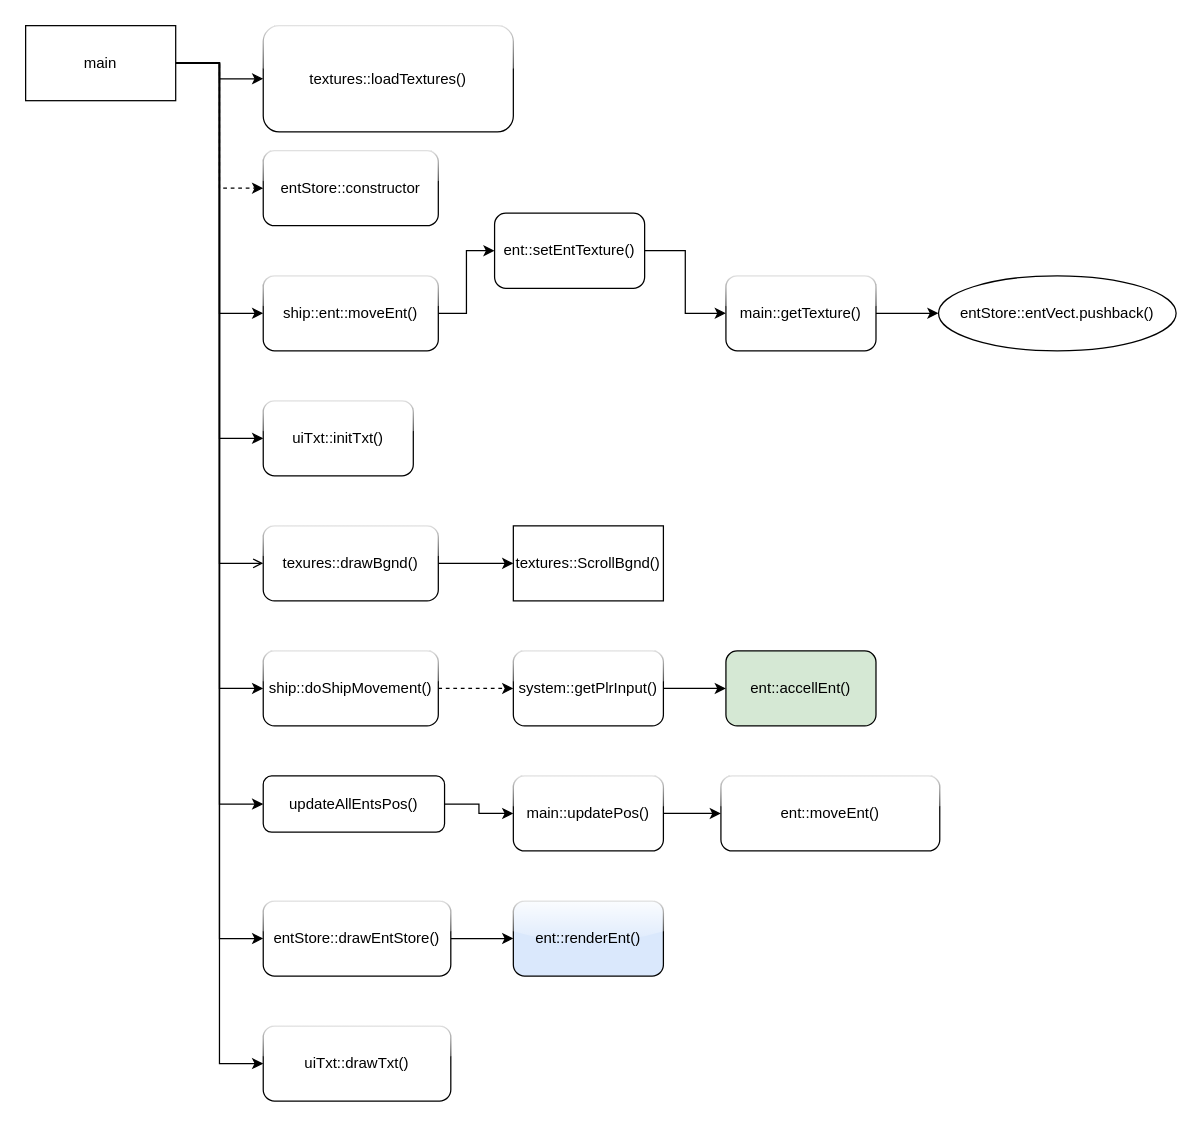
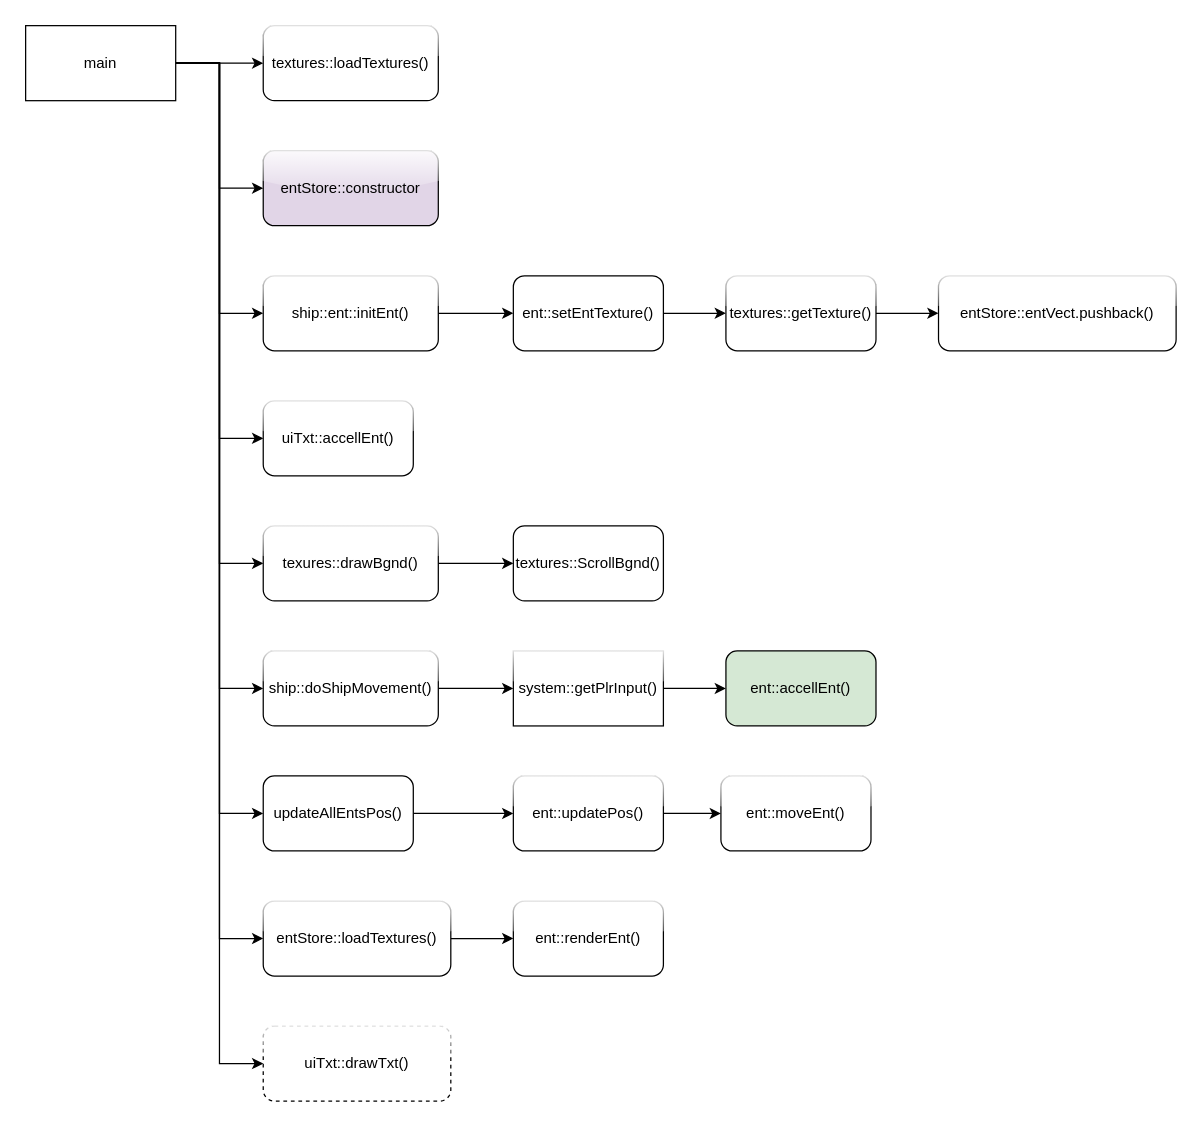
  <mxCell id="0" />
  <mxCell id="1" parent="0" />
  <mxCell id="2" style="edgeStyle=orthogonalEdgeStyle;rounded=0;orthogonalLoop=1;jettySize=auto;html=1;" parent="1" source="11" target="12" edge="1"><mxGeometry relative="1" as="geometry"><mxPoint x="190" y="50" as="targetPoint" /></mxGeometry></mxCell>
  <mxCell id="3" style="edgeStyle=orthogonalEdgeStyle;rounded=0;orthogonalLoop=1;jettySize=auto;html=1;entryX=0;entryY=0.5;entryDx=0;entryDy=0;" parent="1" source="11" target="14" edge="1"><mxGeometry relative="1" as="geometry" /></mxCell>
  <mxCell id="4" style="edgeStyle=orthogonalEdgeStyle;rounded=0;orthogonalLoop=1;jettySize=auto;html=1;entryX=0;entryY=0.5;entryDx=0;entryDy=0;" parent="1" source="11" target="20" edge="1"><mxGeometry relative="1" as="geometry" /></mxCell>
- <mxCell id="5" style="edgeStyle=orthogonalEdgeStyle;rounded=0;orthogonalLoop=1;jettySize=auto;html=1;entryX=0;entryY=0.5;entryDx=0;entryDy=0;endArrow=open;" parent="1" source="11" target="25" edge="1"><mxGeometry relative="1" as="geometry" /></mxCell>
+ <mxCell id="5" style="edgeStyle=orthogonalEdgeStyle;rounded=0;orthogonalLoop=1;jettySize=auto;html=1;entryX=0;entryY=0.5;entryDx=0;entryDy=0;" parent="1" source="11" target="25" edge="1"><mxGeometry relative="1" as="geometry" /></mxCell>
  <mxCell id="6" style="edgeStyle=orthogonalEdgeStyle;rounded=0;orthogonalLoop=1;jettySize=auto;html=1;entryX=0;entryY=0.5;entryDx=0;entryDy=0;" parent="1" source="11" target="28" edge="1"><mxGeometry relative="1" as="geometry" /></mxCell>
  <mxCell id="7" style="edgeStyle=orthogonalEdgeStyle;rounded=0;orthogonalLoop=1;jettySize=auto;html=1;entryX=0;entryY=0.5;entryDx=0;entryDy=0;" parent="1" source="11" target="33" edge="1"><mxGeometry relative="1" as="geometry" /></mxCell>
  <mxCell id="8" style="edgeStyle=orthogonalEdgeStyle;rounded=0;orthogonalLoop=1;jettySize=auto;html=1;entryX=0;entryY=0.5;entryDx=0;entryDy=0;" parent="1" source="11" target="36" edge="1"><mxGeometry relative="1" as="geometry" /></mxCell>
  <mxCell id="9" style="edgeStyle=orthogonalEdgeStyle;rounded=0;orthogonalLoop=1;jettySize=auto;html=1;entryX=0;entryY=0.5;entryDx=0;entryDy=0;" parent="1" source="11" target="37" edge="1"><mxGeometry relative="1" as="geometry" /></mxCell>
- <mxCell id="10" style="edgeStyle=orthogonalEdgeStyle;rounded=0;orthogonalLoop=1;jettySize=auto;html=1;entryX=0;entryY=0.5;entryDx=0;entryDy=0;dashed=1;" edge="1" parent="1" source="11" target="34"><mxGeometry relative="1" as="geometry" /></mxCell>
+ <mxCell id="10" style="edgeStyle=orthogonalEdgeStyle;rounded=0;orthogonalLoop=1;jettySize=auto;html=1;entryX=0;entryY=0.5;entryDx=0;entryDy=0;" edge="1" parent="1" source="11" target="34"><mxGeometry relative="1" as="geometry" /></mxCell>
  <mxCell id="11" value="&lt;div&gt;main&lt;/div&gt;" style="rounded=0;whiteSpace=wrap;html=1;" parent="1" vertex="1"><mxGeometry x="20" y="20" width="120" height="60" as="geometry" /></mxCell>
- <mxCell id="12" value="textures::loadTextures()" style="rounded=1;whiteSpace=wrap;html=1;glass=1;" parent="1" vertex="1"><mxGeometry x="210" y="20" width="200" height="85" as="geometry" /></mxCell>
+ <mxCell id="12" value="textures::loadTextures()" style="rounded=1;whiteSpace=wrap;html=1;glass=1;" parent="1" vertex="1"><mxGeometry x="210" y="20" width="140" height="60" as="geometry" /></mxCell>
  <mxCell id="13" style="edgeStyle=orthogonalEdgeStyle;rounded=0;orthogonalLoop=1;jettySize=auto;html=1;" parent="1" source="14" target="16" edge="1"><mxGeometry relative="1" as="geometry"><mxPoint x="410" y="250" as="targetPoint" /></mxGeometry></mxCell>
- <mxCell id="14" value="ship::ent::moveEnt()" style="rounded=1;whiteSpace=wrap;html=1;glass=1;" parent="1" vertex="1"><mxGeometry x="210" y="220" width="140" height="60" as="geometry" /></mxCell>
+ <mxCell id="14" value="ship::ent::initEnt()" style="rounded=1;whiteSpace=wrap;html=1;glass=1;" parent="1" vertex="1"><mxGeometry x="210" y="220" width="140" height="60" as="geometry" /></mxCell>
  <mxCell id="15" style="edgeStyle=orthogonalEdgeStyle;rounded=0;orthogonalLoop=1;jettySize=auto;html=1;" parent="1" source="16" target="18" edge="1"><mxGeometry relative="1" as="geometry"><mxPoint x="590" y="250" as="targetPoint" /></mxGeometry></mxCell>
- <mxCell id="16" value="ent::setEntTexture()" style="rounded=1;whiteSpace=wrap;html=1;" parent="1" vertex="1"><mxGeometry x="395" y="170" width="120" height="60" as="geometry" /></mxCell>
+ <mxCell id="16" value="ent::setEntTexture()" style="rounded=1;whiteSpace=wrap;html=1;" parent="1" vertex="1"><mxGeometry x="410" y="220" width="120" height="60" as="geometry" /></mxCell>
  <mxCell id="17" style="edgeStyle=orthogonalEdgeStyle;rounded=0;orthogonalLoop=1;jettySize=auto;html=1;" parent="1" source="18" target="35" edge="1"><mxGeometry relative="1" as="geometry"><mxPoint x="740" y="250" as="targetPoint" /></mxGeometry></mxCell>
- <mxCell id="18" value="main::getTexture()" style="rounded=1;whiteSpace=wrap;html=1;glass=1;" parent="1" vertex="1"><mxGeometry x="580" y="220" width="120" height="60" as="geometry" /></mxCell>
- <mxCell id="19" style="edgeStyle=orthogonalEdgeStyle;rounded=0;orthogonalLoop=1;jettySize=auto;html=1;dashed=1;" parent="1" source="20" target="22" edge="1"><mxGeometry relative="1" as="geometry"><mxPoint x="410" y="550" as="targetPoint" /></mxGeometry></mxCell>
+ <mxCell id="18" value="textures::getTexture()" style="rounded=1;whiteSpace=wrap;html=1;glass=1;" parent="1" vertex="1"><mxGeometry x="580" y="220" width="120" height="60" as="geometry" /></mxCell>
+ <mxCell id="19" style="edgeStyle=orthogonalEdgeStyle;rounded=0;orthogonalLoop=1;jettySize=auto;html=1;" parent="1" source="20" target="22" edge="1"><mxGeometry relative="1" as="geometry"><mxPoint x="410" y="550" as="targetPoint" /></mxGeometry></mxCell>
  <mxCell id="20" value="ship::doShipMovement()" style="rounded=1;whiteSpace=wrap;html=1;glass=1;" parent="1" vertex="1"><mxGeometry x="210" y="520" width="140" height="60" as="geometry" /></mxCell>
  <mxCell id="21" style="edgeStyle=orthogonalEdgeStyle;rounded=0;orthogonalLoop=1;jettySize=auto;html=1;" parent="1" source="22" target="23" edge="1"><mxGeometry relative="1" as="geometry"><mxPoint x="620" y="550" as="targetPoint" /></mxGeometry></mxCell>
- <mxCell id="22" value="system::getPlrInput()" style="rounded=1;whiteSpace=wrap;html=1;glass=1;" parent="1" vertex="1"><mxGeometry x="410" y="520" width="120" height="60" as="geometry" /></mxCell>
+ <mxCell id="22" value="system::getPlrInput()" style="whiteSpace=wrap;html=1;glass=1;rounded=0;" parent="1" vertex="1"><mxGeometry x="410" y="520" width="120" height="60" as="geometry" /></mxCell>
  <mxCell id="23" value="ent::accellEnt()" style="rounded=1;whiteSpace=wrap;html=1;fillColor=#d5e8d4;" parent="1" vertex="1"><mxGeometry x="580" y="520" width="120" height="60" as="geometry" /></mxCell>
  <mxCell id="24" style="edgeStyle=orthogonalEdgeStyle;rounded=0;orthogonalLoop=1;jettySize=auto;html=1;" parent="1" source="25" target="26" edge="1"><mxGeometry relative="1" as="geometry"><mxPoint x="420" y="450" as="targetPoint" /></mxGeometry></mxCell>
  <mxCell id="25" value="texures::drawBgnd()" style="rounded=1;whiteSpace=wrap;html=1;glass=1;" parent="1" vertex="1"><mxGeometry x="210" y="420" width="140" height="60" as="geometry" /></mxCell>
- <mxCell id="26" value="textures::ScrollBgnd()" style="whiteSpace=wrap;html=1;rounded=0;" parent="1" vertex="1"><mxGeometry x="410" y="420" width="120" height="60" as="geometry" /></mxCell>
+ <mxCell id="26" value="textures::ScrollBgnd()" style="rounded=1;whiteSpace=wrap;html=1;" parent="1" vertex="1"><mxGeometry x="410" y="420" width="120" height="60" as="geometry" /></mxCell>
  <mxCell id="27" style="edgeStyle=orthogonalEdgeStyle;rounded=0;orthogonalLoop=1;jettySize=auto;html=1;" parent="1" source="28" target="30" edge="1"><mxGeometry relative="1" as="geometry"><mxPoint x="480" y="650" as="targetPoint" /></mxGeometry></mxCell>
- <mxCell id="28" value="updateAllEntsPos()" style="rounded=1;whiteSpace=wrap;html=1;" parent="1" vertex="1"><mxGeometry x="210" y="620" width="145" height="45" as="geometry" /></mxCell>
+ <mxCell id="28" value="updateAllEntsPos()" style="rounded=1;whiteSpace=wrap;html=1;" parent="1" vertex="1"><mxGeometry x="210" y="620" width="120" height="60" as="geometry" /></mxCell>
  <mxCell id="29" style="edgeStyle=orthogonalEdgeStyle;rounded=0;orthogonalLoop=1;jettySize=auto;html=1;" parent="1" source="30" target="31" edge="1"><mxGeometry relative="1" as="geometry" /></mxCell>
- <mxCell id="30" value="main::updatePos()" style="rounded=1;whiteSpace=wrap;html=1;glass=1;" parent="1" vertex="1"><mxGeometry x="410" y="620" width="120" height="60" as="geometry" /></mxCell>
- <mxCell id="31" value="ent::moveEnt()" style="rounded=1;whiteSpace=wrap;html=1;glass=1;" parent="1" vertex="1"><mxGeometry x="576" y="620" width="175" height="60" as="geometry" /></mxCell>
+ <mxCell id="30" value="ent::updatePos()" style="rounded=1;whiteSpace=wrap;html=1;glass=1;" parent="1" vertex="1"><mxGeometry x="410" y="620" width="120" height="60" as="geometry" /></mxCell>
+ <mxCell id="31" value="ent::moveEnt()" style="rounded=1;whiteSpace=wrap;html=1;glass=1;" parent="1" vertex="1"><mxGeometry x="576" y="620" width="120" height="60" as="geometry" /></mxCell>
  <mxCell id="32" style="edgeStyle=orthogonalEdgeStyle;rounded=0;orthogonalLoop=1;jettySize=auto;html=1;" parent="1" source="33" target="38" edge="1"><mxGeometry relative="1" as="geometry"><mxPoint x="480" y="750" as="targetPoint" /></mxGeometry></mxCell>
- <mxCell id="33" value="entStore::drawEntStore()" style="rounded=1;whiteSpace=wrap;html=1;glass=1;" parent="1" vertex="1"><mxGeometry x="210" y="720" width="150" height="60" as="geometry" /></mxCell>
- <mxCell id="34" value="entStore::constructor" style="rounded=1;whiteSpace=wrap;html=1;glass=1;" parent="1" vertex="1"><mxGeometry x="210" y="120" width="140" height="60" as="geometry" /></mxCell>
- <mxCell id="35" value="entStore::entVect.pushback()" style="ellipse;whiteSpace=wrap;html=1;gradientColor=none;glass=1;" parent="1" vertex="1"><mxGeometry x="750" y="220" width="190" height="60" as="geometry" /></mxCell>
- <mxCell id="36" value="uiTxt::initTxt()" style="rounded=1;whiteSpace=wrap;html=1;glass=1;" parent="1" vertex="1"><mxGeometry x="210" y="320" width="120" height="60" as="geometry" /></mxCell>
- <mxCell id="37" value="uiTxt::drawTxt()" style="rounded=1;whiteSpace=wrap;html=1;glass=1;" parent="1" vertex="1"><mxGeometry x="210" y="820" width="150" height="60" as="geometry" /></mxCell>
- <mxCell id="38" value="ent::renderEnt()" style="rounded=1;whiteSpace=wrap;html=1;glass=1;fillColor=#dae8fc;" parent="1" vertex="1"><mxGeometry x="410" y="720" width="120" height="60" as="geometry" /></mxCell>
+ <mxCell id="33" value="entStore::loadTextures()" style="rounded=1;whiteSpace=wrap;html=1;glass=1;" parent="1" vertex="1"><mxGeometry x="210" y="720" width="150" height="60" as="geometry" /></mxCell>
+ <mxCell id="34" value="entStore::constructor" style="rounded=1;whiteSpace=wrap;html=1;glass=1;fillColor=#e1d5e7;" parent="1" vertex="1"><mxGeometry x="210" y="120" width="140" height="60" as="geometry" /></mxCell>
+ <mxCell id="35" value="entStore::entVect.pushback()" style="rounded=1;whiteSpace=wrap;html=1;gradientColor=none;glass=1;" parent="1" vertex="1"><mxGeometry x="750" y="220" width="190" height="60" as="geometry" /></mxCell>
+ <mxCell id="36" value="uiTxt::accellEnt()" style="rounded=1;whiteSpace=wrap;html=1;glass=1;" parent="1" vertex="1"><mxGeometry x="210" y="320" width="120" height="60" as="geometry" /></mxCell>
+ <mxCell id="37" value="uiTxt::drawTxt()" style="rounded=1;whiteSpace=wrap;html=1;glass=1;dashed=1;" parent="1" vertex="1"><mxGeometry x="210" y="820" width="150" height="60" as="geometry" /></mxCell>
+ <mxCell id="38" value="ent::renderEnt()" style="rounded=1;whiteSpace=wrap;html=1;glass=1;" parent="1" vertex="1"><mxGeometry x="410" y="720" width="120" height="60" as="geometry" /></mxCell>
